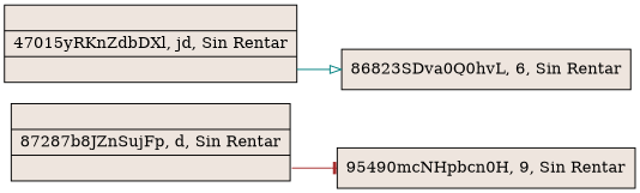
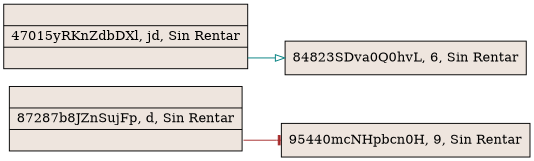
  digraph {
    rankdir=LR
    node [fillcolor=seashell2 shape=record style=filled]
    edge [tailport=C1]
    n1 [label="<C0>|87287b8JZnSujFp, d, Sin Rentar|<C1>"]
-   n2 [label="95490mcNHpbcn0H, 9, Sin Rentar"]
+   n2 [label="95440mcNHpbcn0H, 9, Sin Rentar"]
    n3 [label="<C0>|47015yRKnZdbDXl, jd, Sin Rentar|<C1>"]
-   n4 [label="86823SDva0Q0hvL, 6, Sin Rentar"]
+   n4 [label="84823SDva0Q0hvL, 6, Sin Rentar"]
    n1 -> n2 [arrowhead=tee color=brown]
    n3 -> n4 [arrowhead=onormal color=teal]
  }
